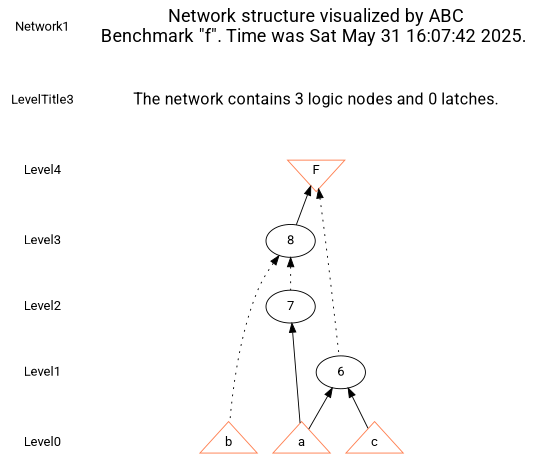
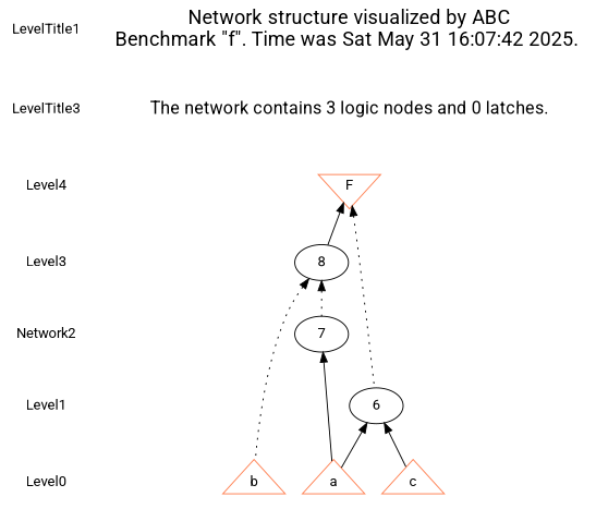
  digraph {
    fontname=Roboto
    node [fontname=Roboto shape=plaintext]
    edge [dir=back fontname=Roboto style=invis]
-   LevelTitle1 [label=Network1]
+   LevelTitle1
    n2 [label=LevelTitle3]
    Level4
    Level3
-   Level2
+   Level2 [label=Network2]
    Level1 [color=coral]
    Level0 [color=coral]
    n8 [fontsize=20 label="Network structure visualized by ABC\nBenchmark \"f\". Time was Sat May 31 16:07:42 2025. "]
    n9 [fontsize=18 label="The network contains 3 logic nodes and 0 latches.\n"]
    n10 [color=coral fillcolor=coral label=F shape=invtriangle]
    n11 [label="8\n" shape=ellipse]
    n12 [label="7\n" shape=ellipse]
    n13 [label="6\n" shape=ellipse]
    n14 [color=coral fillcolor=coral label=a shape=triangle]
    n15 [color=coral fillcolor=coral label=b shape=triangle]
    n16 [color=coral fillcolor=coral label=c shape=triangle]
    subgraph sub_1 {
      LevelTitle1
      n2
      Level4
      Level3
      Level2
      Level1
      Level0
    }
    subgraph sub_2 {
      rank=same
      LevelTitle1
      n8
    }
    subgraph sub_3 {
      rank=same
      n2
      n9
    }
    subgraph sub_4 {
      rank=same
      Level4
      n10
    }
    subgraph sub_5 {
      rank=same
      Level3
      n11
    }
    subgraph sub_6 {
      rank=same
      Level2
      n12
    }
    subgraph sub_7 {
      rank=same
      Level1
      n13
    }
    subgraph sub_8 {
      rank=same
      Level0
      n14
      n15
      n16
    }
    LevelTitle1 -> n2
    n2 -> Level4
    Level4 -> Level3
    Level3 -> Level2
    Level2 -> Level1
    Level1 -> Level0
    n8 -> n9
    n9 -> n10
    n10 -> n11 [style=solid]
    n10 -> n13 [style=dotted]
    n11 -> n12 [style=dotted]
    n11 -> n15 [style=dotted]
    n12 -> n14 [style=solid]
    n13 -> n14 [style=solid]
    n13 -> n16 [style=solid]
  }
